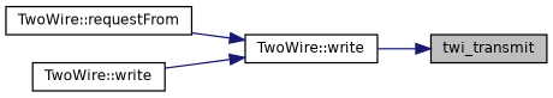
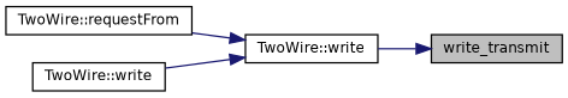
  digraph {
    rankdir=RL
    node [color=black fillcolor=white fontname=Helvetica fontsize=10 shape=record style=filled]
    edge [color=midnightblue dir=back fontname=Helvetica fontsize=10 labelfontname=Helvetica labelfontsize=10 style=solid]
-   n1 [fillcolor=grey75 fontcolor=black height=0.2 label=twi_transmit width=0.4]
+   n1 [fillcolor=grey75 fontcolor=black height=0.2 label=write_transmit width=0.4]
    n2 [height=0.2 label="TwoWire::write" width=0.4]
    n3 [height=0.2 label="TwoWire::requestFrom" width=0.4]
    n4 [height=0.2 label="TwoWire::write" width=0.4]
    n1 -> n2
    n2 -> n3
    n2 -> n4
  }
